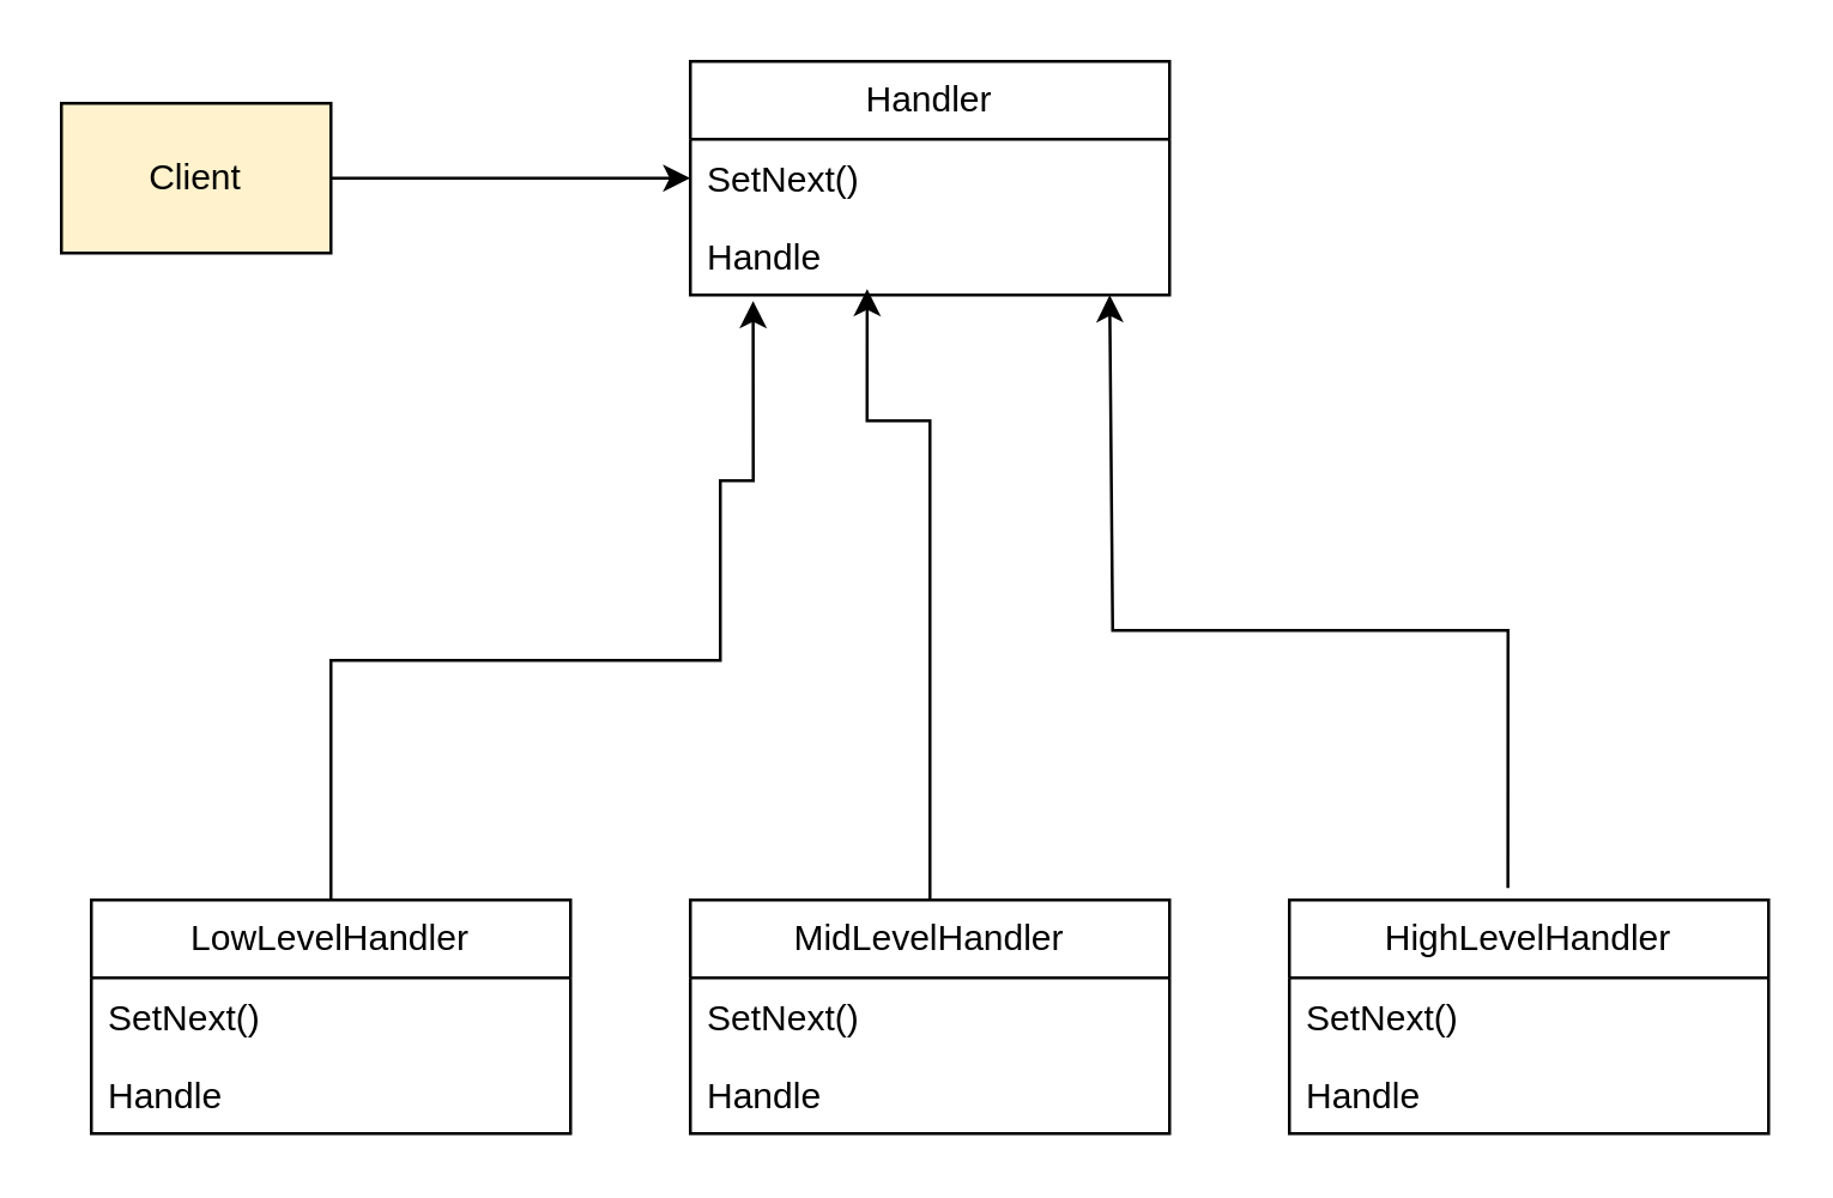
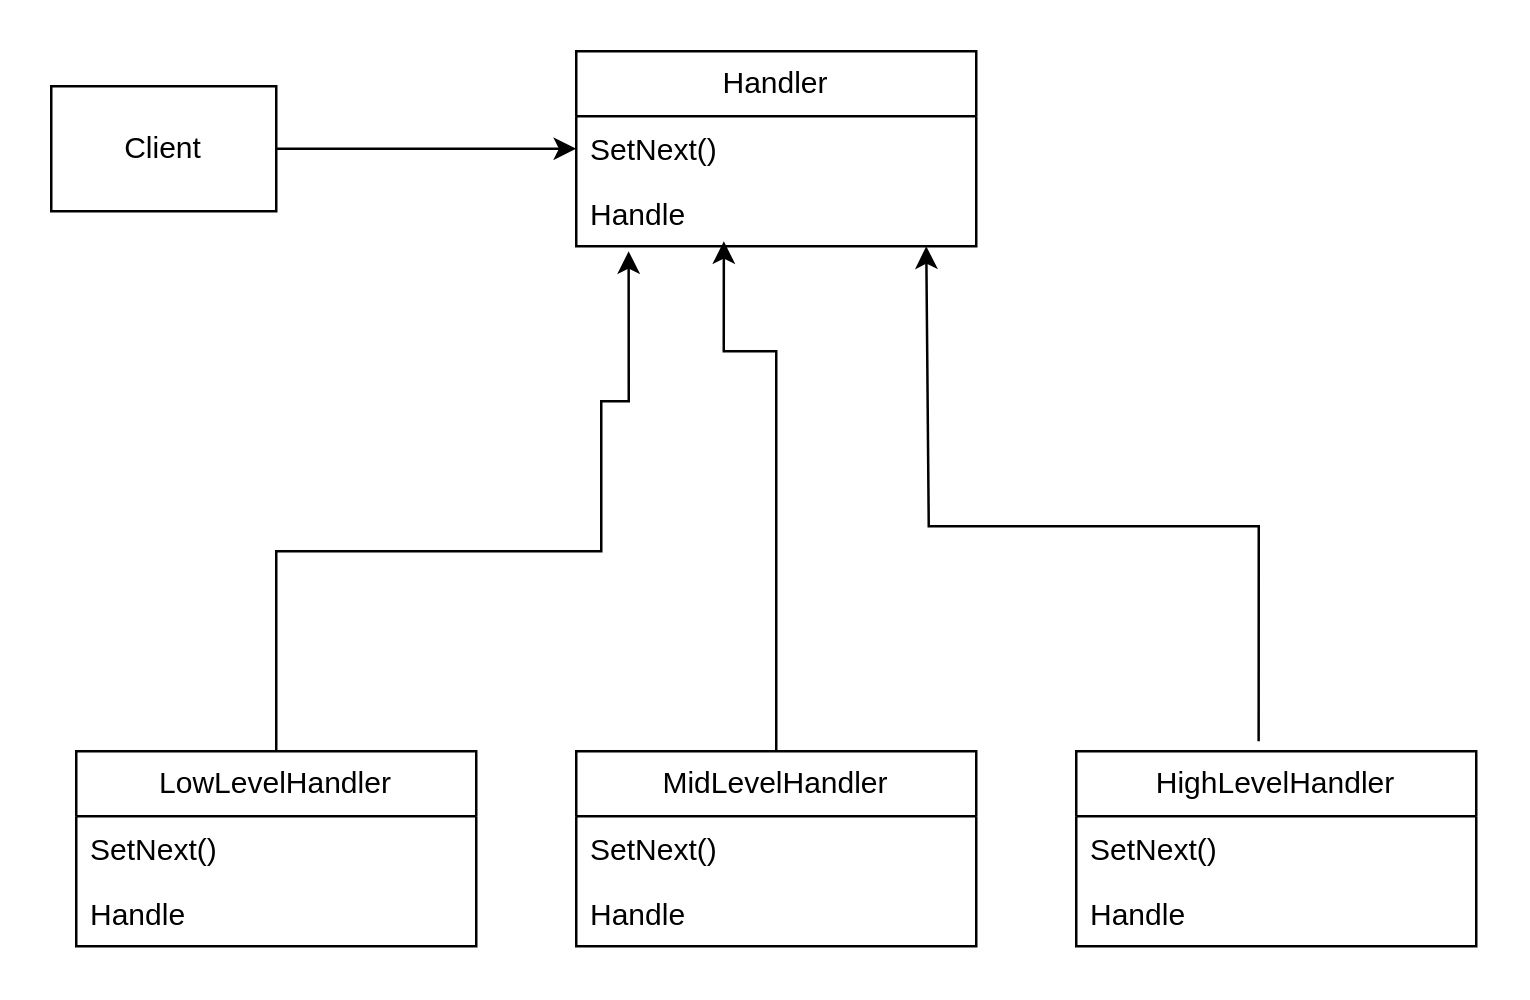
  <mxCell id="0" />
  <mxCell id="1" parent="0" />
  <mxCell id="2" value="Handler" style="swimlane;fontStyle=0;childLayout=stackLayout;horizontal=1;startSize=26;fillColor=none;horizontalStack=0;resizeParent=1;resizeParentMax=0;resizeLast=0;collapsible=1;marginBottom=0;whiteSpace=wrap;html=1;" vertex="1" parent="1"><mxGeometry x="230" y="20" width="160" height="78" as="geometry" /></mxCell>
  <mxCell id="3" value="SetNext()" style="text;strokeColor=none;fillColor=none;align=left;verticalAlign=top;spacingLeft=4;spacingRight=4;overflow=hidden;rotatable=0;points=[[0,0.5],[1,0.5]];portConstraint=eastwest;whiteSpace=wrap;html=1;" vertex="1" parent="2"><mxGeometry y="26" width="160" height="26" as="geometry" /></mxCell>
  <mxCell id="4" value="Handle" style="text;strokeColor=none;fillColor=none;align=left;verticalAlign=top;spacingLeft=4;spacingRight=4;overflow=hidden;rotatable=0;points=[[0,0.5],[1,0.5]];portConstraint=eastwest;whiteSpace=wrap;html=1;" vertex="1" parent="2"><mxGeometry y="52" width="160" height="26" as="geometry" /></mxCell>
  <mxCell id="5" value="LowLevelHandler" style="swimlane;fontStyle=0;childLayout=stackLayout;horizontal=1;startSize=26;fillColor=none;horizontalStack=0;resizeParent=1;resizeParentMax=0;resizeLast=0;collapsible=1;marginBottom=0;whiteSpace=wrap;html=1;" vertex="1" parent="1"><mxGeometry x="30" y="300" width="160" height="78" as="geometry" /></mxCell>
  <mxCell id="6" value="SetNext()" style="text;strokeColor=none;fillColor=none;align=left;verticalAlign=top;spacingLeft=4;spacingRight=4;overflow=hidden;rotatable=0;points=[[0,0.5],[1,0.5]];portConstraint=eastwest;whiteSpace=wrap;html=1;" vertex="1" parent="5"><mxGeometry y="26" width="160" height="26" as="geometry" /></mxCell>
  <mxCell id="7" value="Handle" style="text;strokeColor=none;fillColor=none;align=left;verticalAlign=top;spacingLeft=4;spacingRight=4;overflow=hidden;rotatable=0;points=[[0,0.5],[1,0.5]];portConstraint=eastwest;whiteSpace=wrap;html=1;" vertex="1" parent="5"><mxGeometry y="52" width="160" height="26" as="geometry" /></mxCell>
  <mxCell id="8" value="MidLevelHandler" style="swimlane;fontStyle=0;childLayout=stackLayout;horizontal=1;startSize=26;fillColor=none;horizontalStack=0;resizeParent=1;resizeParentMax=0;resizeLast=0;collapsible=1;marginBottom=0;whiteSpace=wrap;html=1;" vertex="1" parent="1"><mxGeometry x="230" y="300" width="160" height="78" as="geometry" /></mxCell>
  <mxCell id="9" value="SetNext()" style="text;strokeColor=none;fillColor=none;align=left;verticalAlign=top;spacingLeft=4;spacingRight=4;overflow=hidden;rotatable=0;points=[[0,0.5],[1,0.5]];portConstraint=eastwest;whiteSpace=wrap;html=1;" vertex="1" parent="8"><mxGeometry y="26" width="160" height="26" as="geometry" /></mxCell>
  <mxCell id="10" value="Handle" style="text;strokeColor=none;fillColor=none;align=left;verticalAlign=top;spacingLeft=4;spacingRight=4;overflow=hidden;rotatable=0;points=[[0,0.5],[1,0.5]];portConstraint=eastwest;whiteSpace=wrap;html=1;" vertex="1" parent="8"><mxGeometry y="52" width="160" height="26" as="geometry" /></mxCell>
  <mxCell id="11" value="HighLevelHandler" style="swimlane;fontStyle=0;childLayout=stackLayout;horizontal=1;startSize=26;fillColor=none;horizontalStack=0;resizeParent=1;resizeParentMax=0;resizeLast=0;collapsible=1;marginBottom=0;whiteSpace=wrap;html=1;" vertex="1" parent="1"><mxGeometry x="430" y="300" width="160" height="78" as="geometry" /></mxCell>
  <mxCell id="12" value="SetNext()" style="text;strokeColor=none;fillColor=none;align=left;verticalAlign=top;spacingLeft=4;spacingRight=4;overflow=hidden;rotatable=0;points=[[0,0.5],[1,0.5]];portConstraint=eastwest;whiteSpace=wrap;html=1;" vertex="1" parent="11"><mxGeometry y="26" width="160" height="26" as="geometry" /></mxCell>
  <mxCell id="13" value="Handle" style="text;strokeColor=none;fillColor=none;align=left;verticalAlign=top;spacingLeft=4;spacingRight=4;overflow=hidden;rotatable=0;points=[[0,0.5],[1,0.5]];portConstraint=eastwest;whiteSpace=wrap;html=1;" vertex="1" parent="11"><mxGeometry y="52" width="160" height="26" as="geometry" /></mxCell>
  <mxCell id="14" style="edgeStyle=orthogonalEdgeStyle;rounded=0;orthogonalLoop=1;jettySize=auto;html=1;exitX=0.5;exitY=0;exitDx=0;exitDy=0;entryX=0.131;entryY=1.077;entryDx=0;entryDy=0;entryPerimeter=0;" edge="1" parent="1" source="5" target="4"><mxGeometry relative="1" as="geometry"><Array as="points"><mxPoint x="110" y="220" /><mxPoint x="240" y="220" /><mxPoint x="240" y="160" /><mxPoint x="251" y="160" /></Array></mxGeometry></mxCell>
  <mxCell id="15" style="edgeStyle=orthogonalEdgeStyle;rounded=0;orthogonalLoop=1;jettySize=auto;html=1;entryX=0.369;entryY=0.923;entryDx=0;entryDy=0;entryPerimeter=0;" edge="1" parent="1" source="8" target="4"><mxGeometry relative="1" as="geometry"><Array as="points"><mxPoint x="310" y="140" /><mxPoint x="289" y="140" /></Array></mxGeometry></mxCell>
  <mxCell id="16" style="edgeStyle=orthogonalEdgeStyle;rounded=0;orthogonalLoop=1;jettySize=auto;html=1;entryX=0.919;entryY=1.154;entryDx=0;entryDy=0;entryPerimeter=0;" edge="1" parent="1"><mxGeometry relative="1" as="geometry"><mxPoint x="502.96" y="296" as="sourcePoint" /><mxPoint x="370" y="98.004" as="targetPoint" /><Array as="points"><mxPoint x="503" y="210" /><mxPoint x="371" y="210" /></Array></mxGeometry></mxCell>
  <mxCell id="17" style="edgeStyle=orthogonalEdgeStyle;rounded=0;orthogonalLoop=1;jettySize=auto;html=1;entryX=0;entryY=0.5;entryDx=0;entryDy=0;" edge="1" parent="1" source="18" target="3"><mxGeometry relative="1" as="geometry" /></mxCell>
- <mxCell id="18" value="Client" style="html=1;whiteSpace=wrap;fillColor=#fff2cc;" vertex="1" parent="1"><mxGeometry x="20" y="34" width="90" height="50" as="geometry" /></mxCell>
+ <mxCell id="18" value="Client" style="html=1;whiteSpace=wrap;" vertex="1" parent="1"><mxGeometry x="20" y="34" width="90" height="50" as="geometry" /></mxCell>
